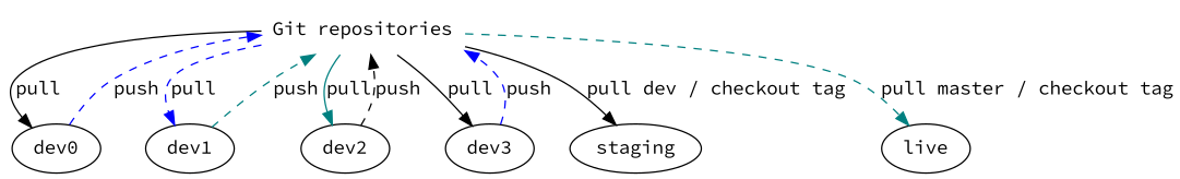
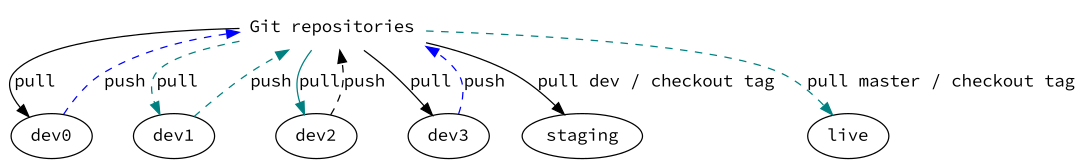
  digraph {
    fontname="Source Code Pro"
    node [fontname="Source Code Pro"]
    edge [color=black fontname="Source Code Pro" style=dashed]
    n1 [label="Git repositories" shape=none]
    dev0
    dev1
    dev2
    dev3
    staging
    live
    n1 -> dev0 [label=pull style=solid]
-   n1 -> dev1 [color=blue label=pull]
+   n1 -> dev1 [color=teal label=pull]
    n1 -> dev2 [color=teal label=pull style=solid]
    n1 -> dev3 [label=pull style=solid]
    n1 -> staging [label="pull dev / checkout tag" style=solid]
    n1 -> live [color=teal label="pull master / checkout tag"]
    dev0 -> n1 [color=blue label=push]
    dev1 -> n1 [color=teal label=push]
    dev2 -> n1 [label=push]
    dev3 -> n1 [color=blue label=push]
  }
